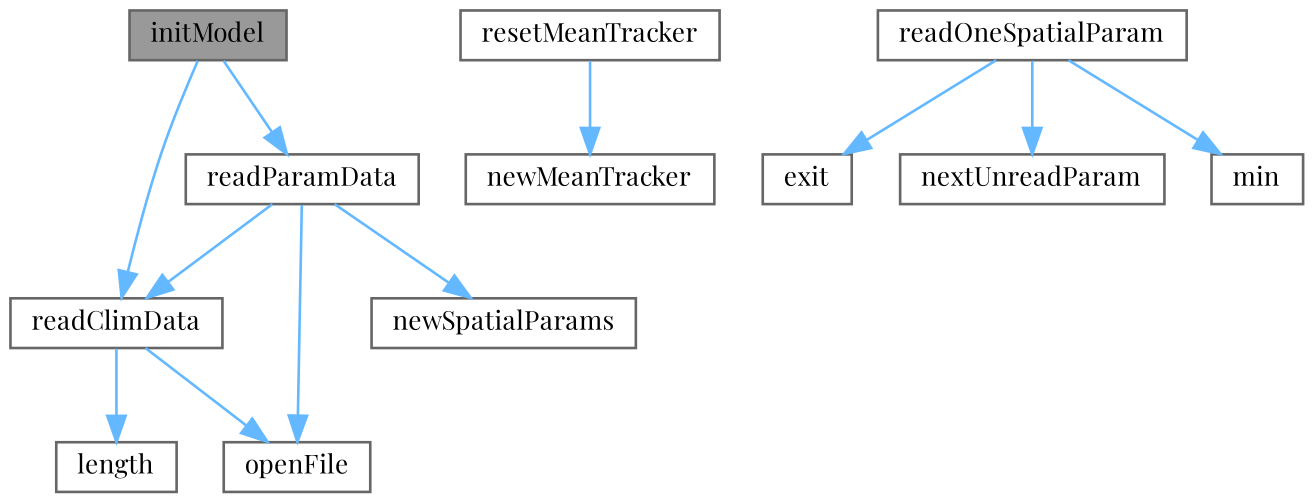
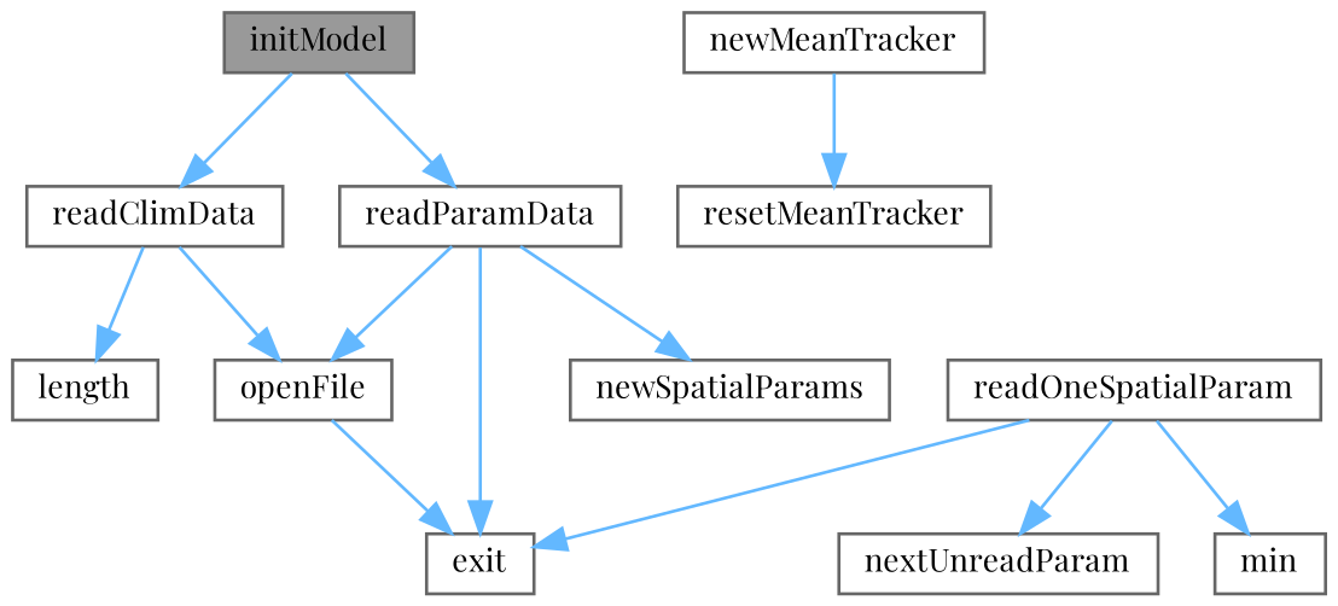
  digraph {
    fontname="Playfair Display"
    rankdir=TB
    node [color=grey40 fillcolor=white fontname="Playfair Display" fontsize=10 shape=box style=filled]
    edge [color=steelblue1 fontname="Playfair Display" fontsize=10 labelfontname=Helvetica labelfontsize=10 style=solid]
    n1 [color=gray40 fillcolor=grey60 fontcolor=black height=0.2 label=initModel width=0.4]
    n2 [height=0.2 label=readClimData width=0.4]
    n3 [height=0.2 label=readParamData width=0.4]
    n4 [height=0.2 label=newMeanTracker width=0.4]
    n5 [height=0.2 label=resetMeanTracker width=0.4]
    n6 [height=0.2 label=length width=0.4]
    n7 [height=0.2 label=openFile width=0.4]
    n8 [height=0.2 label=exit width=0.4]
    n9 [height=0.2 label=newSpatialParams width=0.4]
    n10 [height=0.2 label=readOneSpatialParam width=0.4]
    n11 [height=0.2 label=nextUnreadParam width=0.4]
    n12 [height=0.2 label=min width=0.4]
    n1 -> n2
    n1 -> n3
    n2 -> n6
    n2 -> n7
    n3 -> n7
-   n3 -> n2
+   n3 -> n8
    n3 -> n9
-   n5 -> n4
+   n4 -> n5
+   n7 -> n8
    n10 -> n8
    n10 -> n11
    n10 -> n12
  }
